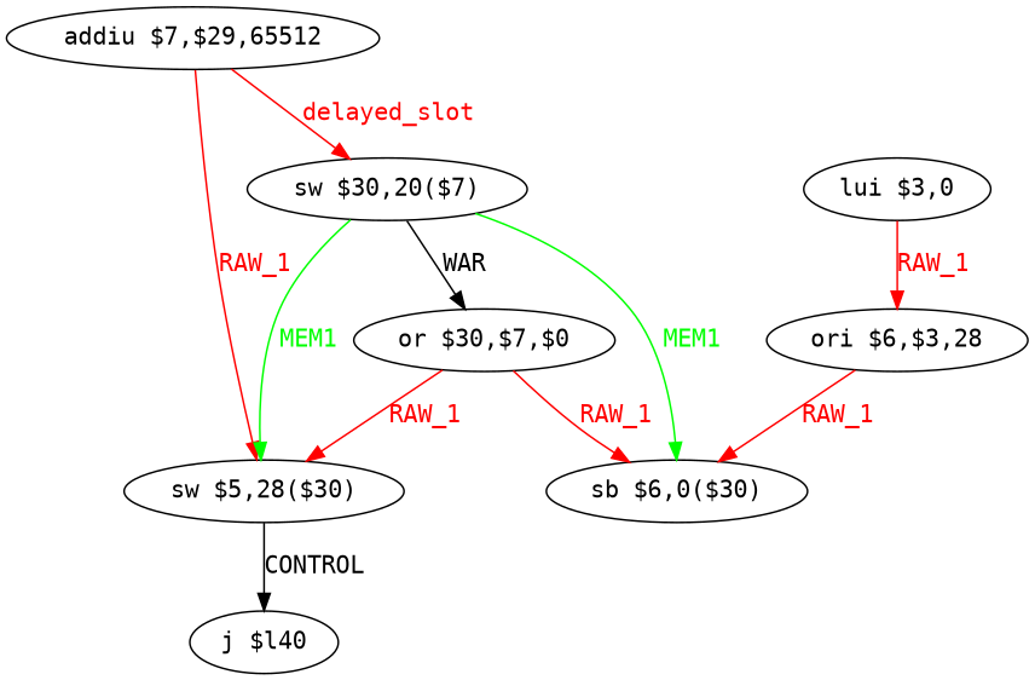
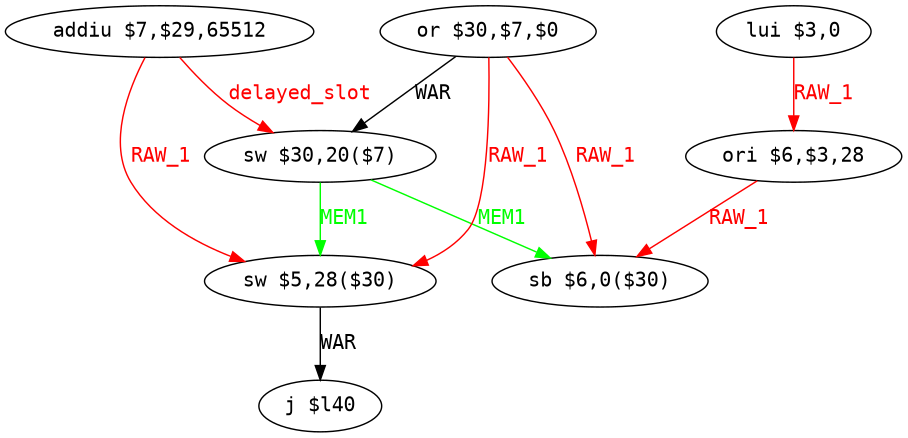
  digraph {
    fontname="DejaVu Sans Mono"
    node [fontname="DejaVu Sans Mono" shape=ellipse]
    edge [color=red fontcolor=red fontname="DejaVu Sans Mono"]
    n1 [label="j $l40"]
    n2 [label="addiu $7,$29,65512"]
    n3 [label="sw $30,20($7)"]
    n4 [label="sw $5,28($30)"]
    n5 [label="or $30,$7,$0"]
    n6 [label="sb $6,0($30)"]
    n7 [label="lui $3,0"]
    n8 [label="ori $6,$3,28"]
    n2 -> n3 [label=delayed_slot]
    n2 -> n4 [label=RAW_1]
    n3 -> n4 [color=green fontcolor=green label=MEM1]
-   n3 -> n5 [label=WAR color="" fontcolor=""]
+   n5 -> n3 [label=WAR color="" fontcolor=""]
    n3 -> n6 [color=green fontcolor=green label=MEM1]
-   n4 -> n1 [label=CONTROL color="" fontcolor=""]
+   n4 -> n1 [label=WAR color="" fontcolor=""]
    n5 -> n4 [label=RAW_1]
    n5 -> n6 [label=RAW_1]
    n7 -> n8 [label=RAW_1]
    n8 -> n6 [label=RAW_1]
  }
